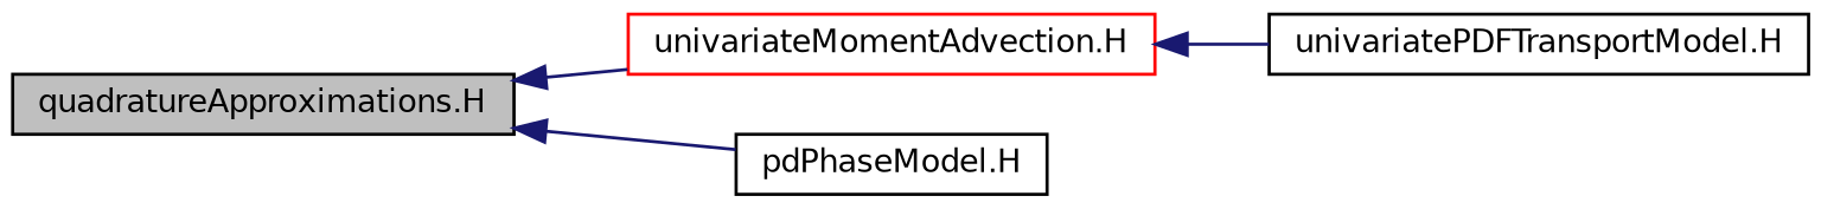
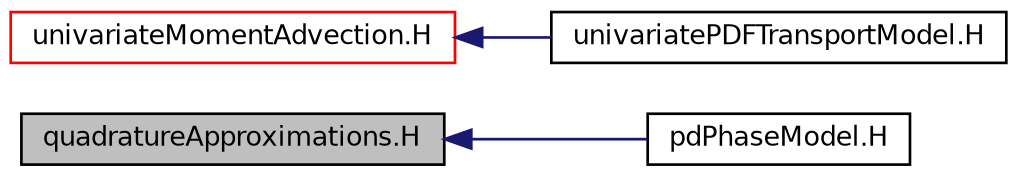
  digraph {
    rankdir=LR
    node [color=black fontname=Helvetica fontsize=10 shape=record]
    edge [color=midnightblue dir=back fontname=Helvetica fontsize=10 labelfontname=Helvetica labelfontsize=10 style=solid]
    n1 [fillcolor=grey75 fontcolor=black height=0.2 label="quadratureApproximations.H" style=filled width=0.4]
    n2 [color=red height=0.2 label="univariateMomentAdvection.H" width=0.4]
    n3 [height=0.2 label="pdPhaseModel.H" width=0.4]
    n4 [height=0.2 label="univariatePDFTransportModel.H" width=0.4]
-   n1 -> n2
    n1 -> n3
    n2 -> n4
  }
